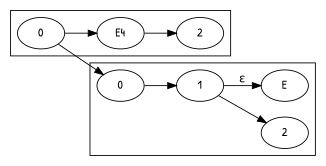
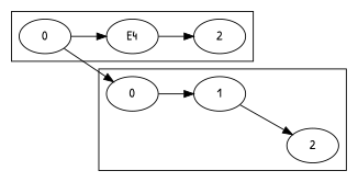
  digraph {
    compound=true
    fontname="Patrick Hand"
    rankdir=LR
    node [fontname="Patrick Hand"]
    edge [fontname="Patrick Hand"]
    0
    n2 [label=E4]
    2
    n4 [label=0]
    1
    n6 [label=2]
-   E
    subgraph cluster_1 {
      0
      n2
      2
    }
    subgraph cluster_2 {
      n4
      1
      n6
-     E
    }
    0 -> n2
    0 -> n4
    n2 -> 2
    n4 -> 1
    1 -> n6
-   1 -> E [label="ε"]
  }
